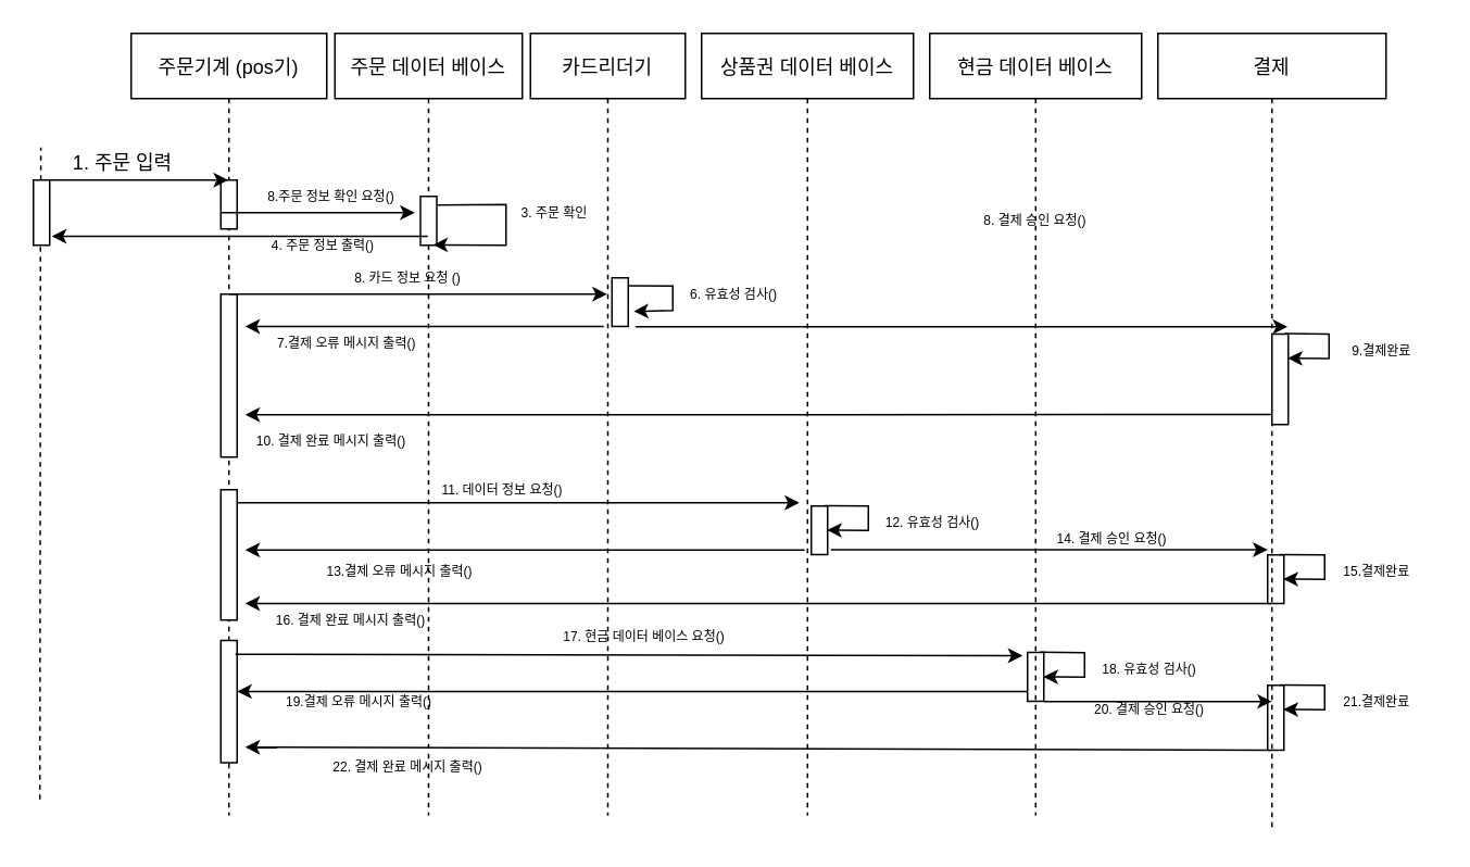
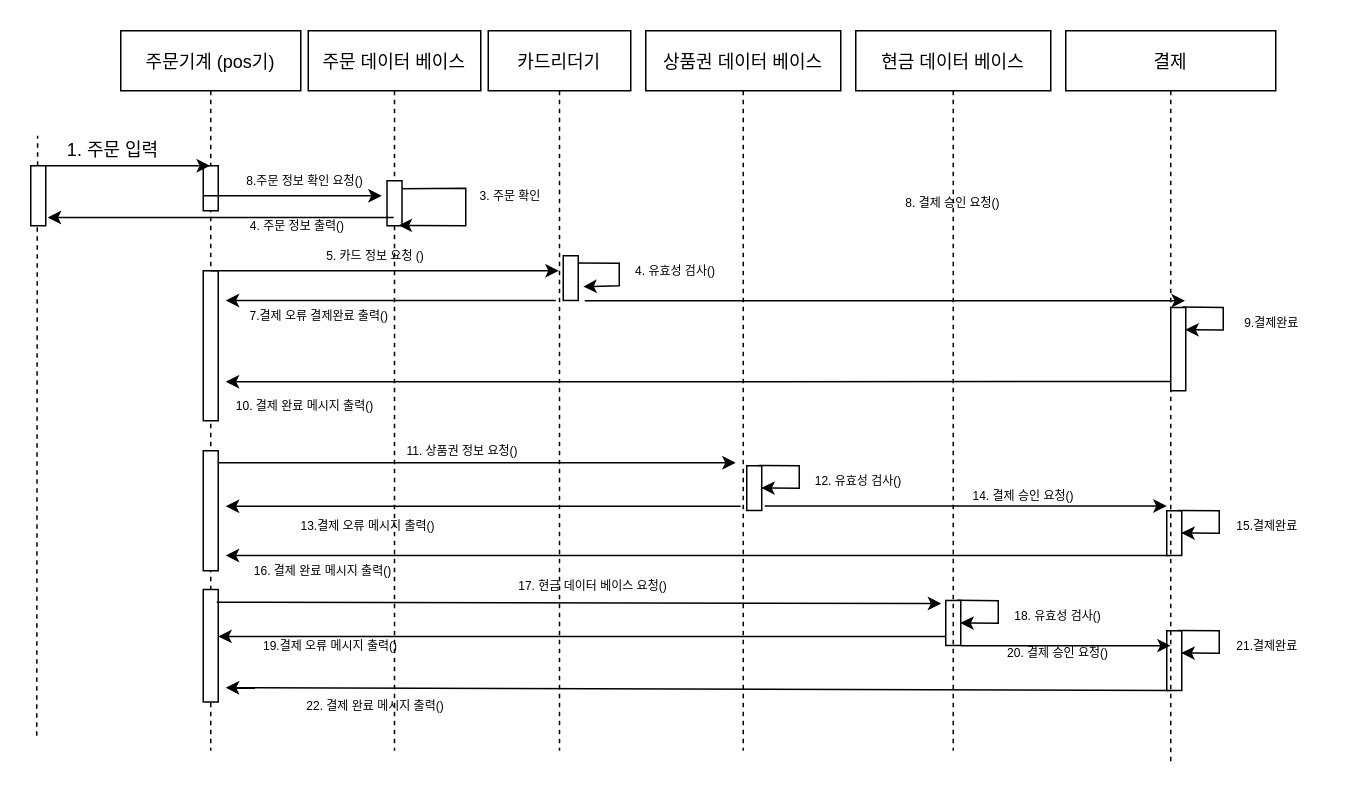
  <mxCell id="0" />
  <mxCell id="1" parent="0" />
  <mxCell id="2" value="주문기계 (pos기)" style="shape=umlLifeline;perimeter=lifelinePerimeter;container=1;collapsible=0;recursiveResize=0;rounded=0;shadow=0;strokeWidth=1;" parent="1" vertex="1"><mxGeometry x="80" y="20" width="120" height="480" as="geometry" /></mxCell>
  <mxCell id="3" value="" style="points=[];perimeter=orthogonalPerimeter;rounded=0;shadow=0;strokeWidth=1;" parent="2" vertex="1"><mxGeometry x="55" y="90" width="10" height="30" as="geometry" /></mxCell>
  <mxCell id="4" value="" style="points=[];perimeter=orthogonalPerimeter;rounded=0;shadow=0;strokeWidth=1;" parent="2" vertex="1"><mxGeometry x="55" y="372.5" width="10" height="75" as="geometry" /></mxCell>
  <mxCell id="5" value="" style="points=[];perimeter=orthogonalPerimeter;rounded=0;shadow=0;strokeWidth=1;" parent="2" vertex="1"><mxGeometry x="55" y="280" width="10" height="80" as="geometry" /></mxCell>
  <mxCell id="6" value="" style="points=[];perimeter=orthogonalPerimeter;rounded=0;shadow=0;strokeWidth=1;" parent="2" vertex="1"><mxGeometry x="55" y="160" width="10" height="100" as="geometry" /></mxCell>
  <mxCell id="7" value="카드리더기" style="shape=umlLifeline;perimeter=lifelinePerimeter;container=1;collapsible=0;recursiveResize=0;rounded=0;shadow=0;strokeWidth=1;" parent="1" vertex="1"><mxGeometry x="325" y="20" width="95" height="480" as="geometry" /></mxCell>
  <mxCell id="8" value="3. 주문 확인" style="text;html=1;strokeColor=none;fillColor=none;align=center;verticalAlign=middle;whiteSpace=wrap;rounded=0;fontSize=8;" parent="7" vertex="1"><mxGeometry x="-20" y="100" width="70" height="20" as="geometry" /></mxCell>
  <mxCell id="9" value="" style="points=[];perimeter=orthogonalPerimeter;rounded=0;shadow=0;strokeWidth=1;" parent="7" vertex="1"><mxGeometry x="50" y="150" width="10" height="29.82" as="geometry" /></mxCell>
  <mxCell id="10" value="" style="endArrow=classic;html=1;rounded=0;fontSize=8;exitX=0.767;exitY=-0.006;exitDx=0;exitDy=0;exitPerimeter=0;entryX=1.1;entryY=0.522;entryDx=0;entryDy=0;entryPerimeter=0;" parent="7" edge="1"><mxGeometry width="50" height="50" relative="1" as="geometry"><mxPoint x="60" y="154.821" as="sourcePoint" /><mxPoint x="63.33" y="170.566" as="targetPoint" /><Array as="points"><mxPoint x="87.33" y="155" /><mxPoint x="87.33" y="170" /></Array></mxGeometry></mxCell>
  <mxCell id="11" value="" style="endArrow=classic;html=1;rounded=0;fontSize=8;entryX=0;entryY=0;entryDx=0;entryDy=0;" parent="7" edge="1" target="65"><mxGeometry width="50" height="50" relative="1" as="geometry"><mxPoint x="45" y="179.82" as="sourcePoint" /><mxPoint x="-295" y="179.82" as="targetPoint" /><Array as="points"><mxPoint x="-105" y="179.82" /></Array></mxGeometry></mxCell>
  <mxCell id="12" value="" style="endArrow=classic;html=1;rounded=0;fontSize=8;entryX=0;entryY=0;entryDx=0;entryDy=0;" parent="7" edge="1" target="39"><mxGeometry width="50" height="50" relative="1" as="geometry"><mxPoint x="454.5" y="349.82" as="sourcePoint" /><mxPoint x="-295" y="349.82" as="targetPoint" /></mxGeometry></mxCell>
  <mxCell id="13" value="" style="points=[];perimeter=orthogonalPerimeter;rounded=0;shadow=0;strokeWidth=1;" parent="7" vertex="1"><mxGeometry x="172.33" y="290" width="10" height="29.82" as="geometry" /></mxCell>
  <mxCell id="14" value="" style="endArrow=classic;html=1;rounded=0;fontSize=8;exitX=0.767;exitY=-0.006;exitDx=0;exitDy=0;exitPerimeter=0;" parent="7" source="13" edge="1"><mxGeometry width="50" height="50" relative="1" as="geometry"><mxPoint x="-237.67" y="290" as="sourcePoint" /><mxPoint x="182" y="304.82" as="targetPoint" /><Array as="points"><mxPoint x="207.33" y="290" /><mxPoint x="207.33" y="305" /></Array></mxGeometry></mxCell>
  <mxCell id="15" value="12. 유효성 검사()" style="text;html=1;strokeColor=none;fillColor=none;align=center;verticalAlign=middle;whiteSpace=wrap;rounded=0;fontSize=8;" parent="7" vertex="1"><mxGeometry x="207.33" y="290" width="80" height="20" as="geometry" /></mxCell>
  <mxCell id="16" value="17. 현금 데이터 베이스 요청()" style="text;html=1;strokeColor=none;fillColor=none;align=center;verticalAlign=middle;whiteSpace=wrap;rounded=0;fontSize=8;" parent="7" vertex="1"><mxGeometry x="5.684e-14" y="359.82" width="140" height="20" as="geometry" /></mxCell>
  <mxCell id="17" value="14. 결제 승인 요청()" style="text;html=1;strokeColor=none;fillColor=none;align=center;verticalAlign=middle;whiteSpace=wrap;rounded=0;fontSize=8;" parent="7" vertex="1"><mxGeometry x="297.33" y="299.82" width="120" height="20" as="geometry" /></mxCell>
  <mxCell id="18" value="" style="points=[];perimeter=orthogonalPerimeter;rounded=0;shadow=0;strokeWidth=1;" parent="7" vertex="1"><mxGeometry x="305" y="379.82" width="10" height="30" as="geometry" /></mxCell>
  <mxCell id="19" value="" style="endArrow=classic;html=1;rounded=0;fontSize=8;exitX=0.767;exitY=-0.006;exitDx=0;exitDy=0;exitPerimeter=0;" parent="7" source="18" edge="1"><mxGeometry width="50" height="50" relative="1" as="geometry"><mxPoint x="-585" y="330" as="sourcePoint" /><mxPoint x="314.67" y="394.82" as="targetPoint" /><Array as="points"><mxPoint x="340" y="380.0" /><mxPoint x="340" y="395.0" /></Array></mxGeometry></mxCell>
  <mxCell id="20" value="18. 유효성 검사()" style="text;html=1;strokeColor=none;fillColor=none;align=center;verticalAlign=middle;whiteSpace=wrap;rounded=0;fontSize=8;" parent="7" vertex="1"><mxGeometry x="340" y="380.0" width="80" height="20" as="geometry" /></mxCell>
  <mxCell id="21" value="" style="endArrow=classic;html=1;rounded=0;fontSize=8;" parent="7" edge="1"><mxGeometry width="50" height="50" relative="1" as="geometry"><mxPoint x="454.5" y="439.82" as="sourcePoint" /><mxPoint x="-175" y="438" as="targetPoint" /></mxGeometry></mxCell>
  <mxCell id="22" value="" style="points=[];perimeter=orthogonalPerimeter;rounded=0;shadow=0;strokeWidth=1;" parent="7" vertex="1"><mxGeometry x="452.33" y="320" width="10" height="29.82" as="geometry" /></mxCell>
  <mxCell id="23" value="" style="endArrow=classic;html=1;rounded=0;fontSize=8;exitX=0.767;exitY=-0.006;exitDx=0;exitDy=0;exitPerimeter=0;" parent="7" source="22" edge="1"><mxGeometry width="50" height="50" relative="1" as="geometry"><mxPoint x="-1827.67" y="170" as="sourcePoint" /><mxPoint x="462.0" y="334.82" as="targetPoint" /><Array as="points"><mxPoint x="487.33" y="320" /><mxPoint x="487.33" y="335.0" /></Array></mxGeometry></mxCell>
  <mxCell id="24" value="15.결제완료" style="text;html=1;strokeColor=none;fillColor=none;align=center;verticalAlign=middle;whiteSpace=wrap;rounded=0;fontSize=8;" parent="7" vertex="1"><mxGeometry x="487.33" y="320" width="65" height="20" as="geometry" /></mxCell>
  <mxCell id="25" value="" style="points=[];perimeter=orthogonalPerimeter;rounded=0;shadow=0;strokeWidth=1;" parent="7" vertex="1"><mxGeometry x="452.33" y="400.0" width="10" height="39.82" as="geometry" /></mxCell>
  <mxCell id="26" value="" style="endArrow=classic;html=1;rounded=0;fontSize=8;exitX=0.767;exitY=-0.006;exitDx=0;exitDy=0;exitPerimeter=0;" parent="7" source="25" edge="1"><mxGeometry width="50" height="50" relative="1" as="geometry"><mxPoint x="-2587.67" y="200" as="sourcePoint" /><mxPoint x="462" y="414.82" as="targetPoint" /><Array as="points"><mxPoint x="487.33" y="400.0" /><mxPoint x="487.33" y="415.0" /></Array></mxGeometry></mxCell>
  <mxCell id="27" value="21.결제완료" style="text;html=1;strokeColor=none;fillColor=none;align=center;verticalAlign=middle;whiteSpace=wrap;rounded=0;fontSize=8;" parent="7" vertex="1"><mxGeometry x="487.33" y="400.0" width="65" height="20" as="geometry" /></mxCell>
  <mxCell id="28" value="" style="endArrow=classic;html=1;rounded=0;fontSize=8;exitX=-0.4;exitY=0.905;exitDx=0;exitDy=0;exitPerimeter=0;" parent="7" source="13" edge="1"><mxGeometry width="50" height="50" relative="1" as="geometry"><mxPoint x="12.33" y="359.82" as="sourcePoint" /><mxPoint x="-175" y="317" as="targetPoint" /></mxGeometry></mxCell>
  <mxCell id="29" value="" style="endArrow=classic;html=1;rounded=0;fontSize=8;exitX=1.2;exitY=0.899;exitDx=0;exitDy=0;exitPerimeter=0;" parent="7" source="13" edge="1"><mxGeometry width="50" height="50" relative="1" as="geometry"><mxPoint x="192.33" y="319.82" as="sourcePoint" /><mxPoint x="452.33" y="316.82" as="targetPoint" /><Array as="points" /></mxGeometry></mxCell>
  <mxCell id="30" value="주문 데이터 베이스" style="shape=umlLifeline;perimeter=lifelinePerimeter;container=1;collapsible=0;recursiveResize=0;rounded=0;shadow=0;strokeWidth=1;" parent="1" vertex="1"><mxGeometry x="205" y="20" width="115" height="480" as="geometry" /></mxCell>
  <mxCell id="31" value="" style="endArrow=classic;html=1;rounded=0;startArrow=none;" parent="30" edge="1"><mxGeometry width="50" height="50" relative="1" as="geometry"><mxPoint x="-70" y="110" as="sourcePoint" /><mxPoint x="49" y="110" as="targetPoint" /><Array as="points"><mxPoint x="-20" y="110" /></Array></mxGeometry></mxCell>
  <mxCell id="32" value="" style="points=[];perimeter=orthogonalPerimeter;rounded=0;shadow=0;strokeWidth=1;" parent="30" vertex="1"><mxGeometry x="52.5" y="100" width="10" height="30" as="geometry" /></mxCell>
  <mxCell id="33" value="" style="endArrow=classic;html=1;rounded=0;exitX=1.033;exitY=0.18;exitDx=0;exitDy=0;exitPerimeter=0;entryX=0.772;entryY=0.991;entryDx=0;entryDy=0;entryPerimeter=0;" parent="30" source="32" target="32" edge="1"><mxGeometry width="50" height="50" relative="1" as="geometry"><mxPoint x="75" y="110" as="sourcePoint" /><mxPoint x="95" y="350" as="targetPoint" /><Array as="points"><mxPoint x="105" y="105" /><mxPoint x="105" y="130" /></Array></mxGeometry></mxCell>
  <mxCell id="34" value="8.주문 정보 확인 요청()" style="text;html=1;strokeColor=none;fillColor=none;align=center;verticalAlign=middle;whiteSpace=wrap;rounded=0;fontSize=8;" parent="30" vertex="1"><mxGeometry x="-57.5" y="90" width="110" height="20" as="geometry" /></mxCell>
  <mxCell id="35" value="4. 주문 정보 출력()" style="text;html=1;strokeColor=none;fillColor=none;align=center;verticalAlign=middle;whiteSpace=wrap;rounded=0;fontSize=8;" parent="30" vertex="1"><mxGeometry x="-57.5" y="120" width="100" height="20" as="geometry" /></mxCell>
- <mxCell id="36" value="8. 카드 정보 요청 ()" style="text;html=1;strokeColor=none;fillColor=none;align=center;verticalAlign=middle;whiteSpace=wrap;rounded=0;fontSize=8;" parent="30" vertex="1"><mxGeometry x="-15" y="140" width="120" height="20" as="geometry" /></mxCell>
+ <mxCell id="36" value="5. 카드 정보 요청 ()" style="text;html=1;strokeColor=none;fillColor=none;align=center;verticalAlign=middle;whiteSpace=wrap;rounded=0;fontSize=8;" parent="30" vertex="1"><mxGeometry x="-15" y="140" width="120" height="20" as="geometry" /></mxCell>
  <mxCell id="37" value="19.결제 오류 메시지 출력()" style="text;html=1;strokeColor=none;fillColor=none;align=center;verticalAlign=middle;whiteSpace=wrap;rounded=0;fontSize=8;" parent="30" vertex="1"><mxGeometry x="-55.0" y="400" width="140" height="20" as="geometry" /></mxCell>
  <mxCell id="38" value="22. 결제 완료 메시지 출력()" style="text;html=1;strokeColor=none;fillColor=none;align=center;verticalAlign=middle;whiteSpace=wrap;rounded=0;fontSize=8;" parent="30" vertex="1"><mxGeometry x="-20" y="440" width="130" height="20" as="geometry" /></mxCell>
  <mxCell id="39" value="16. 결제 완료 메시지 출력()" style="text;html=1;strokeColor=none;fillColor=none;align=center;verticalAlign=middle;whiteSpace=wrap;rounded=0;fontSize=8;" parent="30" vertex="1"><mxGeometry x="-55" y="349.82" width="130" height="20" as="geometry" /></mxCell>
  <mxCell id="40" value="13.결제 오류 메시지 출력()" style="text;html=1;strokeColor=none;fillColor=none;align=center;verticalAlign=middle;whiteSpace=wrap;rounded=0;fontSize=8;" parent="30" vertex="1"><mxGeometry x="-25" y="319.82" width="130" height="20" as="geometry" /></mxCell>
  <mxCell id="41" value="10. 결제 완료 메시지 출력()" style="text;html=1;strokeColor=none;fillColor=none;align=center;verticalAlign=middle;whiteSpace=wrap;rounded=0;fontSize=8;" parent="30" vertex="1"><mxGeometry x="-62.5" y="240" width="120" height="20" as="geometry" /></mxCell>
  <mxCell id="42" value="상품권 데이터 베이스" style="shape=umlLifeline;perimeter=lifelinePerimeter;container=1;collapsible=0;recursiveResize=0;rounded=0;shadow=0;strokeWidth=1;" parent="1" vertex="1"><mxGeometry x="430" y="20" width="130" height="480" as="geometry" /></mxCell>
- <mxCell id="43" value="6. 유효성 검사()" style="text;html=1;strokeColor=none;fillColor=none;align=center;verticalAlign=middle;whiteSpace=wrap;rounded=0;fontSize=8;" parent="42" vertex="1"><mxGeometry x="-20.0" y="150" width="80" height="20" as="geometry" /></mxCell>
+ <mxCell id="43" value="4. 유효성 검사()" style="text;html=1;strokeColor=none;fillColor=none;align=center;verticalAlign=middle;whiteSpace=wrap;rounded=0;fontSize=8;" parent="42" vertex="1"><mxGeometry x="-20.0" y="150" width="80" height="20" as="geometry" /></mxCell>
  <mxCell id="44" value="" style="endArrow=classic;html=1;rounded=0;fontSize=8;" parent="42" edge="1"><mxGeometry width="50" height="50" relative="1" as="geometry"><mxPoint x="349.75" y="233.89" as="sourcePoint" /><mxPoint x="-280" y="234" as="targetPoint" /></mxGeometry></mxCell>
  <mxCell id="45" value="현금 데이터 베이스" style="shape=umlLifeline;perimeter=lifelinePerimeter;container=1;collapsible=0;recursiveResize=0;rounded=0;shadow=0;strokeWidth=1;" parent="1" vertex="1"><mxGeometry x="570" y="20" width="130" height="480" as="geometry" /></mxCell>
  <mxCell id="46" value="8. 결제 승인 요청()" style="text;html=1;strokeColor=none;fillColor=none;align=center;verticalAlign=middle;whiteSpace=wrap;rounded=0;fontSize=8;" parent="45" vertex="1"><mxGeometry x="5" y="104.82" width="120" height="20" as="geometry" /></mxCell>
  <mxCell id="47" value="결제" style="shape=umlLifeline;perimeter=lifelinePerimeter;container=1;collapsible=0;recursiveResize=0;rounded=0;shadow=0;strokeWidth=1;" parent="1" vertex="1"><mxGeometry x="710" y="20" width="140" height="490" as="geometry" /></mxCell>
  <mxCell id="48" value="20. 결제 승인 요청()" style="text;html=1;strokeColor=none;fillColor=none;align=center;verticalAlign=middle;whiteSpace=wrap;rounded=0;fontSize=8;" parent="47" vertex="1"><mxGeometry x="-65" y="405" width="120" height="20" as="geometry" /></mxCell>
  <mxCell id="49" value="" style="endArrow=none;dashed=1;html=1;rounded=0;startArrow=none;" parent="1" source="52" edge="1"><mxGeometry width="50" height="50" relative="1" as="geometry"><mxPoint x="25" y="320" as="sourcePoint" /><mxPoint x="24.58" y="90" as="targetPoint" /></mxGeometry></mxCell>
  <mxCell id="50" value="" style="endArrow=classic;html=1;rounded=0;" parent="1" target="2" edge="1"><mxGeometry width="50" height="50" relative="1" as="geometry"><mxPoint x="20" y="110" as="sourcePoint" /><mxPoint x="390" y="210" as="targetPoint" /><Array as="points"><mxPoint x="60" y="110" /></Array></mxGeometry></mxCell>
  <mxCell id="51" value="1. 주문 입력" style="text;html=1;strokeColor=none;fillColor=none;align=center;verticalAlign=middle;whiteSpace=wrap;rounded=0;" parent="1" vertex="1"><mxGeometry x="40" y="90" width="70" height="20" as="geometry" /></mxCell>
  <mxCell id="52" value="" style="points=[];perimeter=orthogonalPerimeter;rounded=0;shadow=0;strokeWidth=1;" parent="1" vertex="1"><mxGeometry x="20" y="110" width="10" height="40" as="geometry" /></mxCell>
  <mxCell id="53" value="" style="points=[];perimeter=orthogonalPerimeter;rounded=0;shadow=0;strokeWidth=1;" parent="1" vertex="1"><mxGeometry x="780" y="204.5" width="10" height="55.5" as="geometry" /></mxCell>
  <mxCell id="54" value="" style="endArrow=classic;html=1;rounded=0;fontSize=8;exitX=0.767;exitY=-0.006;exitDx=0;exitDy=0;exitPerimeter=0;" parent="1" source="53" edge="1"><mxGeometry width="50" height="50" relative="1" as="geometry"><mxPoint x="-740" y="104.5" as="sourcePoint" /><mxPoint x="789.67" y="219.32" as="targetPoint" /><Array as="points"><mxPoint x="815" y="204.5" /><mxPoint x="815" y="219.5" /></Array></mxGeometry></mxCell>
  <mxCell id="55" value="9.결제완료" style="text;html=1;strokeColor=none;fillColor=none;align=center;verticalAlign=middle;whiteSpace=wrap;rounded=0;fontSize=8;" parent="1" vertex="1"><mxGeometry x="815" y="204.5" width="65" height="20" as="geometry" /></mxCell>
  <mxCell id="56" value="" style="endArrow=none;dashed=1;html=1;rounded=0;startArrow=none;entryX=0.435;entryY=0.972;entryDx=0;entryDy=0;entryPerimeter=0;" parent="1" target="52" edge="1"><mxGeometry width="50" height="50" relative="1" as="geometry"><mxPoint x="24" y="490" as="sourcePoint" /><mxPoint x="35" y="360" as="targetPoint" /></mxGeometry></mxCell>
  <mxCell id="57" value="" style="endArrow=classic;html=1;rounded=0;fontSize=8;exitX=0.933;exitY=0.861;exitDx=0;exitDy=0;exitPerimeter=0;" parent="1" edge="1"><mxGeometry width="50" height="50" relative="1" as="geometry"><mxPoint x="389.33" y="199.995" as="sourcePoint" /><mxPoint x="789.5" y="199.995" as="targetPoint" /><Array as="points" /></mxGeometry></mxCell>
  <mxCell id="58" value="" style="endArrow=classic;html=1;rounded=0;fontSize=8;" parent="1" target="7" edge="1"><mxGeometry width="50" height="50" relative="1" as="geometry"><mxPoint x="140" y="180" as="sourcePoint" /><mxPoint x="135" y="180" as="targetPoint" /><Array as="points" /></mxGeometry></mxCell>
  <mxCell id="59" value="" style="endArrow=classic;html=1;rounded=0;entryX=1.13;entryY=0.863;entryDx=0;entryDy=0;entryPerimeter=0;" parent="1" source="30" target="52" edge="1"><mxGeometry width="50" height="50" relative="1" as="geometry"><mxPoint x="420" y="310" as="sourcePoint" /><mxPoint x="470" y="260" as="targetPoint" /></mxGeometry></mxCell>
  <mxCell id="60" value="" style="endArrow=classic;html=1;rounded=0;fontSize=8;" parent="1" source="5" edge="1"><mxGeometry width="50" height="50" relative="1" as="geometry"><mxPoint x="267.5" y="309.82" as="sourcePoint" /><mxPoint x="490" y="308" as="targetPoint" /><Array as="points" /></mxGeometry></mxCell>
- <mxCell id="61" value="11. 데이터 정보 요청()" style="text;html=1;strokeColor=none;fillColor=none;align=center;verticalAlign=middle;whiteSpace=wrap;rounded=0;fontSize=8;" parent="1" vertex="1"><mxGeometry x="247.5" y="290" width="120" height="20" as="geometry" /></mxCell>
+ <mxCell id="61" value="11. 상품권 정보 요청()" style="text;html=1;strokeColor=none;fillColor=none;align=center;verticalAlign=middle;whiteSpace=wrap;rounded=0;fontSize=8;" parent="1" vertex="1"><mxGeometry x="247.5" y="290" width="120" height="20" as="geometry" /></mxCell>
  <mxCell id="62" value="" style="endArrow=classic;html=1;rounded=0;fontSize=8;entryX=-0.3;entryY=0.067;entryDx=0;entryDy=0;entryPerimeter=0;exitX=0.9;exitY=0.113;exitDx=0;exitDy=0;exitPerimeter=0;" parent="1" source="4" target="18" edge="1"><mxGeometry width="50" height="50" relative="1" as="geometry"><mxPoint x="260" y="401.82" as="sourcePoint" /><mxPoint x="637" y="399.82" as="targetPoint" /><Array as="points" /></mxGeometry></mxCell>
  <mxCell id="63" value="" style="endArrow=classic;html=1;rounded=0;fontSize=8;exitX=0.017;exitY=0.799;exitDx=0;exitDy=0;exitPerimeter=0;" parent="1" source="18" target="4" edge="1"><mxGeometry width="50" height="50" relative="1" as="geometry"><mxPoint x="337.33" y="409.82" as="sourcePoint" /><mxPoint x="30" y="423.82" as="targetPoint" /></mxGeometry></mxCell>
  <mxCell id="64" value="" style="endArrow=classic;html=1;rounded=0;fontSize=8;" parent="1" edge="1"><mxGeometry width="50" height="50" relative="1" as="geometry"><mxPoint x="640" y="430" as="sourcePoint" /><mxPoint x="780" y="429.92" as="targetPoint" /><Array as="points" /></mxGeometry></mxCell>
- <mxCell id="65" value="7.결제 오류 메시지 출력()" style="text;html=1;strokeColor=none;fillColor=none;align=center;verticalAlign=middle;whiteSpace=wrap;rounded=0;fontSize=8;" parent="1" vertex="1"><mxGeometry x="150" y="199.82" width="125" height="20" as="geometry" /></mxCell>
+ <mxCell id="65" value="7.결제 오류 결제완료 출력()" style="text;html=1;strokeColor=none;fillColor=none;align=center;verticalAlign=middle;whiteSpace=wrap;rounded=0;fontSize=8;" parent="1" vertex="1"><mxGeometry x="150" y="199.82" width="125" height="20" as="geometry" /></mxCell>
